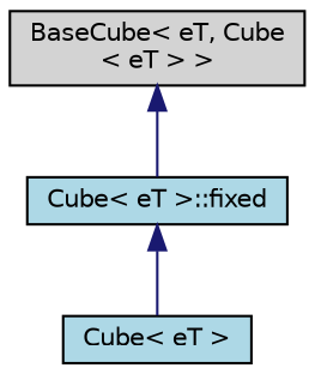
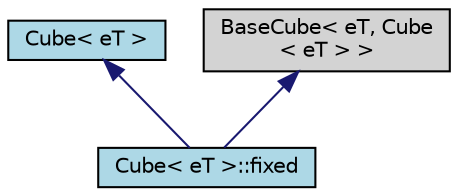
  digraph {
    node [color=black fillcolor=lightblue fontname=Helvetica fontsize=10 shape=record style=filled]
    edge [color=midnightblue dir=back fontname=Helvetica fontsize=10 labelfontname=Helvetica labelfontsize=10 style=solid]
    n1 [fontcolor=black height=0.2 label="Cube\< eT \>" width=0.4]
    n2 [height=0.2 label="Cube\< eT \>::fixed" width=0.4]
    n3 [fillcolor=lightgrey height=0.2 label="BaseCube\< eT, Cube\l\< eT \> \>" width=0.4]
-   n2 -> n1
+   n1 -> n2
    n3 -> n2
  }
